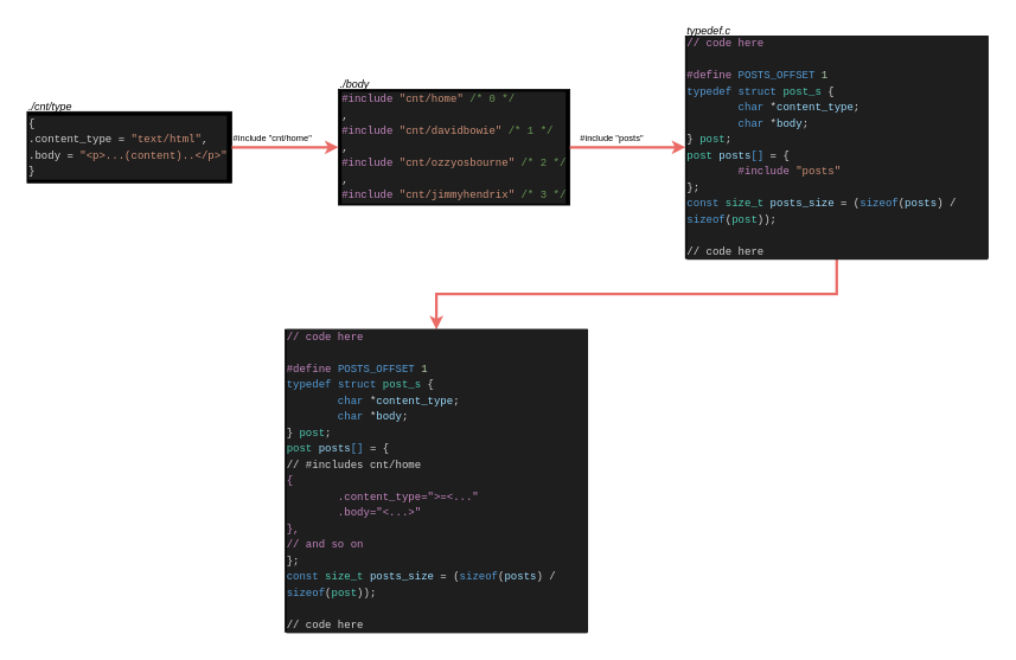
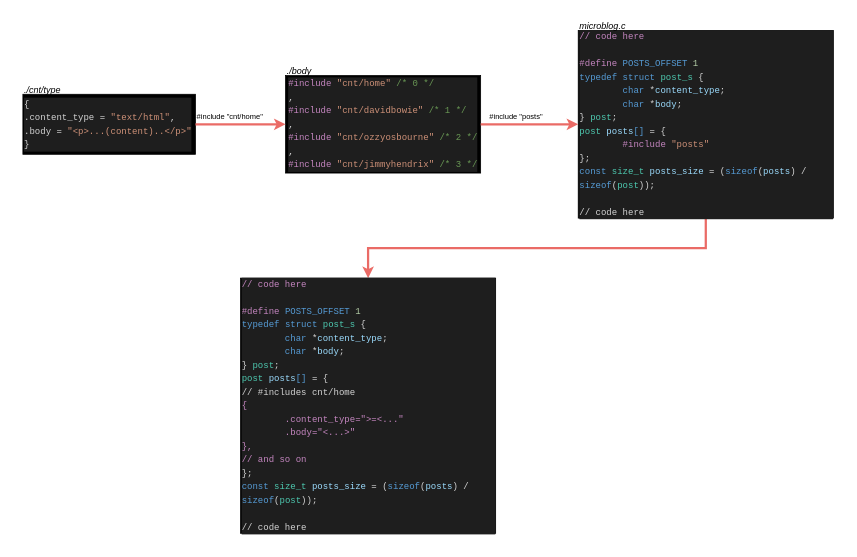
  <mxCell id="0" />
  <mxCell id="1" parent="0" />
  <mxCell id="2" value="" style="rounded=0;whiteSpace=wrap;html=1;fontSize=10;strokeColor=none;" parent="1" vertex="1"><mxGeometry x="20" y="20" width="1100" height="700" as="geometry" /></mxCell>
  <mxCell id="3" style="edgeStyle=orthogonalEdgeStyle;rounded=0;orthogonalLoop=1;jettySize=auto;html=1;exitX=0.5;exitY=1;exitDx=0;exitDy=0;entryX=0.5;entryY=0;entryDx=0;entryDy=0;strokeWidth=3;strokeColor=#EA6B66;" edge="1" parent="1" source="4" target="15"><mxGeometry relative="1" as="geometry" /></mxCell>
  <mxCell id="4" value="&lt;div style=&quot;background-color: rgb(30 , 30 , 30) ; font-family: &amp;#34;menlo&amp;#34; , &amp;#34;monaco&amp;#34; , &amp;#34;courier new&amp;#34; , monospace ; line-height: 18px&quot;&gt;&lt;div&gt;&lt;font color=&quot;#c586c0&quot;&gt;// code here&lt;/font&gt;&lt;/div&gt;&lt;div style=&quot;color: rgb(212 , 212 , 212)&quot;&gt;&lt;span style=&quot;color: #c586c0&quot;&gt;&lt;br&gt;&lt;/span&gt;&lt;/div&gt;&lt;div style=&quot;color: rgb(212 , 212 , 212)&quot;&gt;&lt;span style=&quot;color: #c586c0&quot;&gt;#define&lt;/span&gt;&lt;span style=&quot;color: #569cd6&quot;&gt; &lt;/span&gt;&lt;span style=&quot;color: #569cd6&quot;&gt;POSTS_OFFSET&lt;/span&gt;&lt;span style=&quot;color: #569cd6&quot;&gt; &lt;/span&gt;&lt;span style=&quot;color: #b5cea8&quot;&gt;1&lt;/span&gt;&lt;/div&gt;&lt;div style=&quot;color: rgb(212 , 212 , 212)&quot;&gt;&lt;span style=&quot;color: #569cd6&quot;&gt;typedef&lt;/span&gt; &lt;span style=&quot;color: #569cd6&quot;&gt;struct&lt;/span&gt; &lt;span style=&quot;color: #4ec9b0&quot;&gt;post_s&lt;/span&gt; {&lt;/div&gt;&lt;div style=&quot;color: rgb(212 , 212 , 212)&quot;&gt;    &lt;span style=&quot;color: #569cd6&quot;&gt;&lt;span style=&quot;white-space: pre&quot;&gt;&#09;&lt;/span&gt;char&lt;/span&gt; *&lt;span style=&quot;color: #9cdcfe&quot;&gt;content_type&lt;/span&gt;;&lt;/div&gt;&lt;div style=&quot;color: rgb(212 , 212 , 212)&quot;&gt;    &lt;span style=&quot;color: #569cd6&quot;&gt;&lt;span style=&quot;white-space: pre&quot;&gt;&#09;&lt;/span&gt;char&lt;/span&gt; *&lt;span style=&quot;color: #9cdcfe&quot;&gt;body&lt;/span&gt;;&lt;/div&gt;&lt;div style=&quot;color: rgb(212 , 212 , 212)&quot;&gt;} &lt;span style=&quot;color: #4ec9b0&quot;&gt;post&lt;/span&gt;;&lt;/div&gt;&lt;div style=&quot;color: rgb(212 , 212 , 212)&quot;&gt;&lt;span style=&quot;color: #4ec9b0&quot;&gt;post&lt;/span&gt; &lt;span style=&quot;color: #9cdcfe&quot;&gt;posts&lt;/span&gt;&lt;span style=&quot;color: #569cd6&quot;&gt;[]&lt;/span&gt; = {&lt;/div&gt;&lt;div style=&quot;color: rgb(212 , 212 , 212)&quot;&gt;&lt;span style=&quot;color: #c586c0&quot;&gt;&lt;span style=&quot;white-space: pre&quot;&gt;&#09;&lt;/span&gt;#include&lt;/span&gt;&lt;span style=&quot;color: #569cd6&quot;&gt; &lt;/span&gt;&lt;span style=&quot;color: #ce9178&quot;&gt;&quot;posts&quot;&lt;/span&gt;&lt;/div&gt;&lt;div style=&quot;color: rgb(212 , 212 , 212)&quot;&gt;};&lt;/div&gt;&lt;div style=&quot;color: rgb(212 , 212 , 212)&quot;&gt;&lt;span style=&quot;color: #569cd6&quot;&gt;const&lt;/span&gt; &lt;span style=&quot;color: #4ec9b0&quot;&gt;size_t&lt;/span&gt; &lt;span style=&quot;color: #9cdcfe&quot;&gt;posts_size&lt;/span&gt; = (&lt;span style=&quot;color: #569cd6&quot;&gt;sizeof&lt;/span&gt;(&lt;span style=&quot;color: #9cdcfe&quot;&gt;posts&lt;/span&gt;) / &lt;span style=&quot;color: #569cd6&quot;&gt;sizeof&lt;/span&gt;(&lt;span style=&quot;color: #4ec9b0&quot;&gt;post&lt;/span&gt;));&lt;/div&gt;&lt;div style=&quot;color: rgb(212 , 212 , 212)&quot;&gt;&lt;br&gt;&lt;/div&gt;&lt;div style=&quot;color: rgb(212 , 212 , 212)&quot;&gt;// code here&lt;/div&gt;&lt;/div&gt;" style="rounded=0;whiteSpace=wrap;html=1;align=left;fillColor=#000000;" parent="1" vertex="1"><mxGeometry x="770" y="40" width="340" height="250" as="geometry" /></mxCell>
- <mxCell id="5" value="&lt;i&gt;typedef.c&lt;/i&gt;" style="text;html=1;strokeColor=none;fillColor=none;align=left;verticalAlign=middle;whiteSpace=wrap;rounded=0;" parent="1" vertex="1"><mxGeometry x="770" y="30" width="90" height="10" as="geometry" /></mxCell>
+ <mxCell id="5" value="&lt;i&gt;microblog.c&lt;/i&gt;" style="text;html=1;strokeColor=none;fillColor=none;align=left;verticalAlign=middle;whiteSpace=wrap;rounded=0;" parent="1" vertex="1"><mxGeometry x="770" y="30" width="90" height="10" as="geometry" /></mxCell>
  <mxCell id="6" value="&lt;div style=&quot;color: rgb(212 , 212 , 212) ; background-color: rgb(30 , 30 , 30) ; font-family: &amp;#34;menlo&amp;#34; , &amp;#34;monaco&amp;#34; , &amp;#34;courier new&amp;#34; , monospace ; font-weight: normal ; font-size: 12px ; line-height: 18px&quot;&gt;&lt;div style=&quot;text-align: left&quot;&gt;&lt;span style=&quot;color: #569cd6&quot;&gt;    &lt;/span&gt;&lt;span style=&quot;color: #c586c0&quot;&gt;#include&lt;/span&gt;&lt;span style=&quot;color: #569cd6&quot;&gt; &lt;/span&gt;&lt;span style=&quot;color: #ce9178&quot;&gt;&quot;cnt/home&quot;&lt;/span&gt;&lt;span style=&quot;color: #569cd6&quot;&gt; &lt;/span&gt;&lt;span style=&quot;color: #6a9955&quot;&gt;/* 0 */&lt;/span&gt;&lt;/div&gt;&lt;div style=&quot;text-align: left&quot;&gt;&lt;span style=&quot;color: #d4d4d4&quot;&gt;    ,&lt;/span&gt;&lt;/div&gt;&lt;div style=&quot;text-align: left&quot;&gt;&lt;span style=&quot;color: #569cd6&quot;&gt;    &lt;/span&gt;&lt;span style=&quot;color: #c586c0&quot;&gt;#include&lt;/span&gt;&lt;span style=&quot;color: #569cd6&quot;&gt; &lt;/span&gt;&lt;span style=&quot;color: #ce9178&quot;&gt;&quot;cnt/davidbowie&quot;&lt;/span&gt;&lt;span style=&quot;color: #569cd6&quot;&gt; &lt;/span&gt;&lt;span style=&quot;color: #6a9955&quot;&gt;/* 1 */&lt;/span&gt;&lt;/div&gt;&lt;div style=&quot;text-align: left&quot;&gt;&lt;span style=&quot;color: #d4d4d4&quot;&gt;    ,&lt;/span&gt;&lt;/div&gt;&lt;div style=&quot;text-align: left&quot;&gt;&lt;span style=&quot;color: #569cd6&quot;&gt;    &lt;/span&gt;&lt;span style=&quot;color: #c586c0&quot;&gt;#include&lt;/span&gt;&lt;span style=&quot;color: #569cd6&quot;&gt; &lt;/span&gt;&lt;span style=&quot;color: #ce9178&quot;&gt;&quot;cnt/ozzyosbourne&quot;&lt;/span&gt;&lt;span style=&quot;color: #569cd6&quot;&gt; &lt;/span&gt;&lt;span style=&quot;color: #6a9955&quot;&gt;/* 2 */&lt;/span&gt;&lt;/div&gt;&lt;div style=&quot;text-align: left&quot;&gt;&lt;span style=&quot;color: #d4d4d4&quot;&gt;    , &lt;/span&gt;&lt;/div&gt;&lt;div style=&quot;text-align: left&quot;&gt;&lt;span style=&quot;color: #569cd6&quot;&gt;    &lt;/span&gt;&lt;span style=&quot;color: #c586c0&quot;&gt;#include&lt;/span&gt;&lt;span style=&quot;color: #569cd6&quot;&gt; &lt;/span&gt;&lt;span style=&quot;color: #ce9178&quot;&gt;&quot;cnt/jimmyhendrix&quot;&lt;/span&gt;&lt;span style=&quot;color: #569cd6&quot;&gt; &lt;/span&gt;&lt;span style=&quot;color: #6a9955&quot;&gt;/* 3 */&lt;/span&gt;&lt;span style=&quot;color: #d4d4d4&quot;&gt;     &lt;/span&gt;&lt;/div&gt;&lt;/div&gt;" style="rounded=0;whiteSpace=wrap;html=1;fillColor=#000000;" parent="1" vertex="1"><mxGeometry x="380" y="100" width="260" height="130" as="geometry" /></mxCell>
  <mxCell id="7" value="&lt;i&gt;./body&lt;/i&gt;" style="text;html=1;strokeColor=none;fillColor=none;align=left;verticalAlign=middle;whiteSpace=wrap;rounded=0;" parent="1" vertex="1"><mxGeometry x="380" y="90" width="90" height="10" as="geometry" /></mxCell>
  <mxCell id="8" value="&lt;div style=&quot;color: rgb(212 , 212 , 212) ; background-color: rgb(30 , 30 , 30) ; font-family: &amp;#34;menlo&amp;#34; , &amp;#34;monaco&amp;#34; , &amp;#34;courier new&amp;#34; , monospace ; line-height: 18px&quot;&gt;&lt;div&gt;{&lt;/div&gt;&lt;div&gt;    .content_type = &lt;span style=&quot;color: #ce9178&quot;&gt;&quot;text/html&quot;&lt;/span&gt;,&lt;/div&gt;&lt;div&gt;    .body = &lt;span style=&quot;color: #ce9178&quot;&gt;&quot;&amp;lt;p&amp;gt;...(content)..&amp;lt;/p&amp;gt;&quot;&lt;/span&gt;&lt;/div&gt;&lt;div&gt;}&lt;/div&gt;&lt;/div&gt;" style="rounded=0;whiteSpace=wrap;html=1;align=left;strokeColor=#000000;fillColor=#000000;" parent="1" vertex="1"><mxGeometry x="30" y="125" width="230" height="80" as="geometry" /></mxCell>
  <mxCell id="9" value="" style="endArrow=classic;html=1;rounded=0;strokeColor=#EA6B66;strokeWidth=3;exitX=1;exitY=0.5;exitDx=0;exitDy=0;entryX=0;entryY=0.5;entryDx=0;entryDy=0;" parent="1" source="6" target="4" edge="1"><mxGeometry width="50" height="50" relative="1" as="geometry"><mxPoint x="600" y="170" as="sourcePoint" /><mxPoint x="730" y="250" as="targetPoint" /></mxGeometry></mxCell>
  <mxCell id="10" value="" style="endArrow=classic;html=1;rounded=0;strokeColor=#EA6B66;strokeWidth=3;exitX=1;exitY=0.5;exitDx=0;exitDy=0;entryX=0;entryY=0.5;entryDx=0;entryDy=0;" parent="1" source="8" target="6" edge="1"><mxGeometry width="50" height="50" relative="1" as="geometry"><mxPoint x="650" y="175" as="sourcePoint" /><mxPoint x="380" y="120" as="targetPoint" /></mxGeometry></mxCell>
  <mxCell id="11" value="&lt;i&gt;./cnt/type&lt;/i&gt;" style="text;html=1;strokeColor=none;fillColor=none;align=left;verticalAlign=middle;whiteSpace=wrap;rounded=0;" parent="1" vertex="1"><mxGeometry x="30" y="115" width="90" height="10" as="geometry" /></mxCell>
  <mxCell id="12" value="&lt;font style=&quot;font-size: 10px&quot;&gt;#include &quot;cnt/home&quot;&lt;/font&gt;" style="text;html=1;strokeColor=none;fillColor=none;align=left;verticalAlign=middle;whiteSpace=wrap;rounded=0;" parent="1" vertex="1"><mxGeometry x="260" y="150" width="120" height="10" as="geometry" /></mxCell>
  <mxCell id="13" style="edgeStyle=orthogonalEdgeStyle;rounded=0;orthogonalLoop=1;jettySize=auto;html=1;exitX=0.5;exitY=1;exitDx=0;exitDy=0;fontSize=10;strokeColor=#EA6B66;strokeWidth=3;" parent="1" source="12" target="12" edge="1"><mxGeometry relative="1" as="geometry" /></mxCell>
  <mxCell id="14" value="&lt;font style=&quot;font-size: 10px&quot;&gt;#include &quot;posts&quot;&lt;/font&gt;" style="text;html=1;strokeColor=none;fillColor=none;align=left;verticalAlign=middle;whiteSpace=wrap;rounded=0;" parent="1" vertex="1"><mxGeometry x="650" y="150" width="120" height="10" as="geometry" /></mxCell>
  <mxCell id="15" value="&lt;div style=&quot;background-color: rgb(30 , 30 , 30) ; font-family: &amp;#34;menlo&amp;#34; , &amp;#34;monaco&amp;#34; , &amp;#34;courier new&amp;#34; , monospace ; line-height: 18px&quot;&gt;&lt;div&gt;&lt;font color=&quot;#c586c0&quot;&gt;// code here&lt;/font&gt;&lt;/div&gt;&lt;div style=&quot;color: rgb(212 , 212 , 212)&quot;&gt;&lt;span style=&quot;color: #c586c0&quot;&gt;&lt;br&gt;&lt;/span&gt;&lt;/div&gt;&lt;div style=&quot;color: rgb(212 , 212 , 212)&quot;&gt;&lt;span style=&quot;color: #c586c0&quot;&gt;#define&lt;/span&gt;&lt;span style=&quot;color: #569cd6&quot;&gt; &lt;/span&gt;&lt;span style=&quot;color: #569cd6&quot;&gt;POSTS_OFFSET&lt;/span&gt;&lt;span style=&quot;color: #569cd6&quot;&gt; &lt;/span&gt;&lt;span style=&quot;color: #b5cea8&quot;&gt;1&lt;/span&gt;&lt;/div&gt;&lt;div style=&quot;color: rgb(212 , 212 , 212)&quot;&gt;&lt;span style=&quot;color: #569cd6&quot;&gt;typedef&lt;/span&gt; &lt;span style=&quot;color: #569cd6&quot;&gt;struct&lt;/span&gt; &lt;span style=&quot;color: #4ec9b0&quot;&gt;post_s&lt;/span&gt; {&lt;/div&gt;&lt;div style=&quot;color: rgb(212 , 212 , 212)&quot;&gt;    &lt;span style=&quot;color: #569cd6&quot;&gt;&lt;span style=&quot;white-space: pre&quot;&gt;&#09;&lt;/span&gt;char&lt;/span&gt; *&lt;span style=&quot;color: #9cdcfe&quot;&gt;content_type&lt;/span&gt;;&lt;/div&gt;&lt;div style=&quot;color: rgb(212 , 212 , 212)&quot;&gt;    &lt;span style=&quot;color: #569cd6&quot;&gt;&lt;span style=&quot;white-space: pre&quot;&gt;&#09;&lt;/span&gt;char&lt;/span&gt; *&lt;span style=&quot;color: #9cdcfe&quot;&gt;body&lt;/span&gt;;&lt;/div&gt;&lt;div style=&quot;color: rgb(212 , 212 , 212)&quot;&gt;} &lt;span style=&quot;color: #4ec9b0&quot;&gt;post&lt;/span&gt;;&lt;/div&gt;&lt;div style=&quot;color: rgb(212 , 212 , 212)&quot;&gt;&lt;span style=&quot;color: #4ec9b0&quot;&gt;post&lt;/span&gt; &lt;span style=&quot;color: #9cdcfe&quot;&gt;posts&lt;/span&gt;&lt;span style=&quot;color: #569cd6&quot;&gt;[]&lt;/span&gt; = {&lt;/div&gt;&lt;div style=&quot;color: rgb(212 , 212 , 212)&quot;&gt;// #includes cnt/home&lt;/div&gt;&lt;div style=&quot;color: rgb(212 , 212 , 212)&quot;&gt;&lt;span style=&quot;color: #c586c0&quot;&gt;{&lt;/span&gt;&lt;/div&gt;&lt;div style=&quot;color: rgb(212 , 212 , 212)&quot;&gt;&lt;span style=&quot;color: #c586c0&quot;&gt;&lt;span style=&quot;white-space: pre&quot;&gt;&#09;&lt;/span&gt;.content_type=&quot;&amp;gt;=&amp;lt;...&quot;&lt;br&gt;&lt;/span&gt;&lt;/div&gt;&lt;div style=&quot;color: rgb(212 , 212 , 212)&quot;&gt;&lt;span style=&quot;color: #c586c0&quot;&gt;&lt;span style=&quot;white-space: pre&quot;&gt;&#09;&lt;/span&gt;.body=&quot;&amp;lt;...&amp;gt;&quot;&lt;br&gt;&lt;/span&gt;&lt;/div&gt;&lt;div style=&quot;color: rgb(212 , 212 , 212)&quot;&gt;&lt;span style=&quot;color: #c586c0&quot;&gt;},&lt;/span&gt;&lt;/div&gt;&lt;div&gt;&lt;font color=&quot;#c586c0&quot;&gt;// and so on&lt;/font&gt;&lt;/div&gt;&lt;div style=&quot;color: rgb(212 , 212 , 212)&quot;&gt;};&lt;/div&gt;&lt;div style=&quot;color: rgb(212 , 212 , 212)&quot;&gt;&lt;span style=&quot;color: #569cd6&quot;&gt;const&lt;/span&gt; &lt;span style=&quot;color: #4ec9b0&quot;&gt;size_t&lt;/span&gt; &lt;span style=&quot;color: #9cdcfe&quot;&gt;posts_size&lt;/span&gt; = (&lt;span style=&quot;color: #569cd6&quot;&gt;sizeof&lt;/span&gt;(&lt;span style=&quot;color: #9cdcfe&quot;&gt;posts&lt;/span&gt;) / &lt;span style=&quot;color: #569cd6&quot;&gt;sizeof&lt;/span&gt;(&lt;span style=&quot;color: #4ec9b0&quot;&gt;post&lt;/span&gt;));&lt;/div&gt;&lt;div style=&quot;color: rgb(212 , 212 , 212)&quot;&gt;&lt;br&gt;&lt;/div&gt;&lt;div style=&quot;color: rgb(212 , 212 , 212)&quot;&gt;// code here&lt;/div&gt;&lt;/div&gt;" style="rounded=0;whiteSpace=wrap;html=1;align=left;fillColor=#000000;" vertex="1" parent="1"><mxGeometry x="320" y="370" width="340" height="340" as="geometry" /></mxCell>
